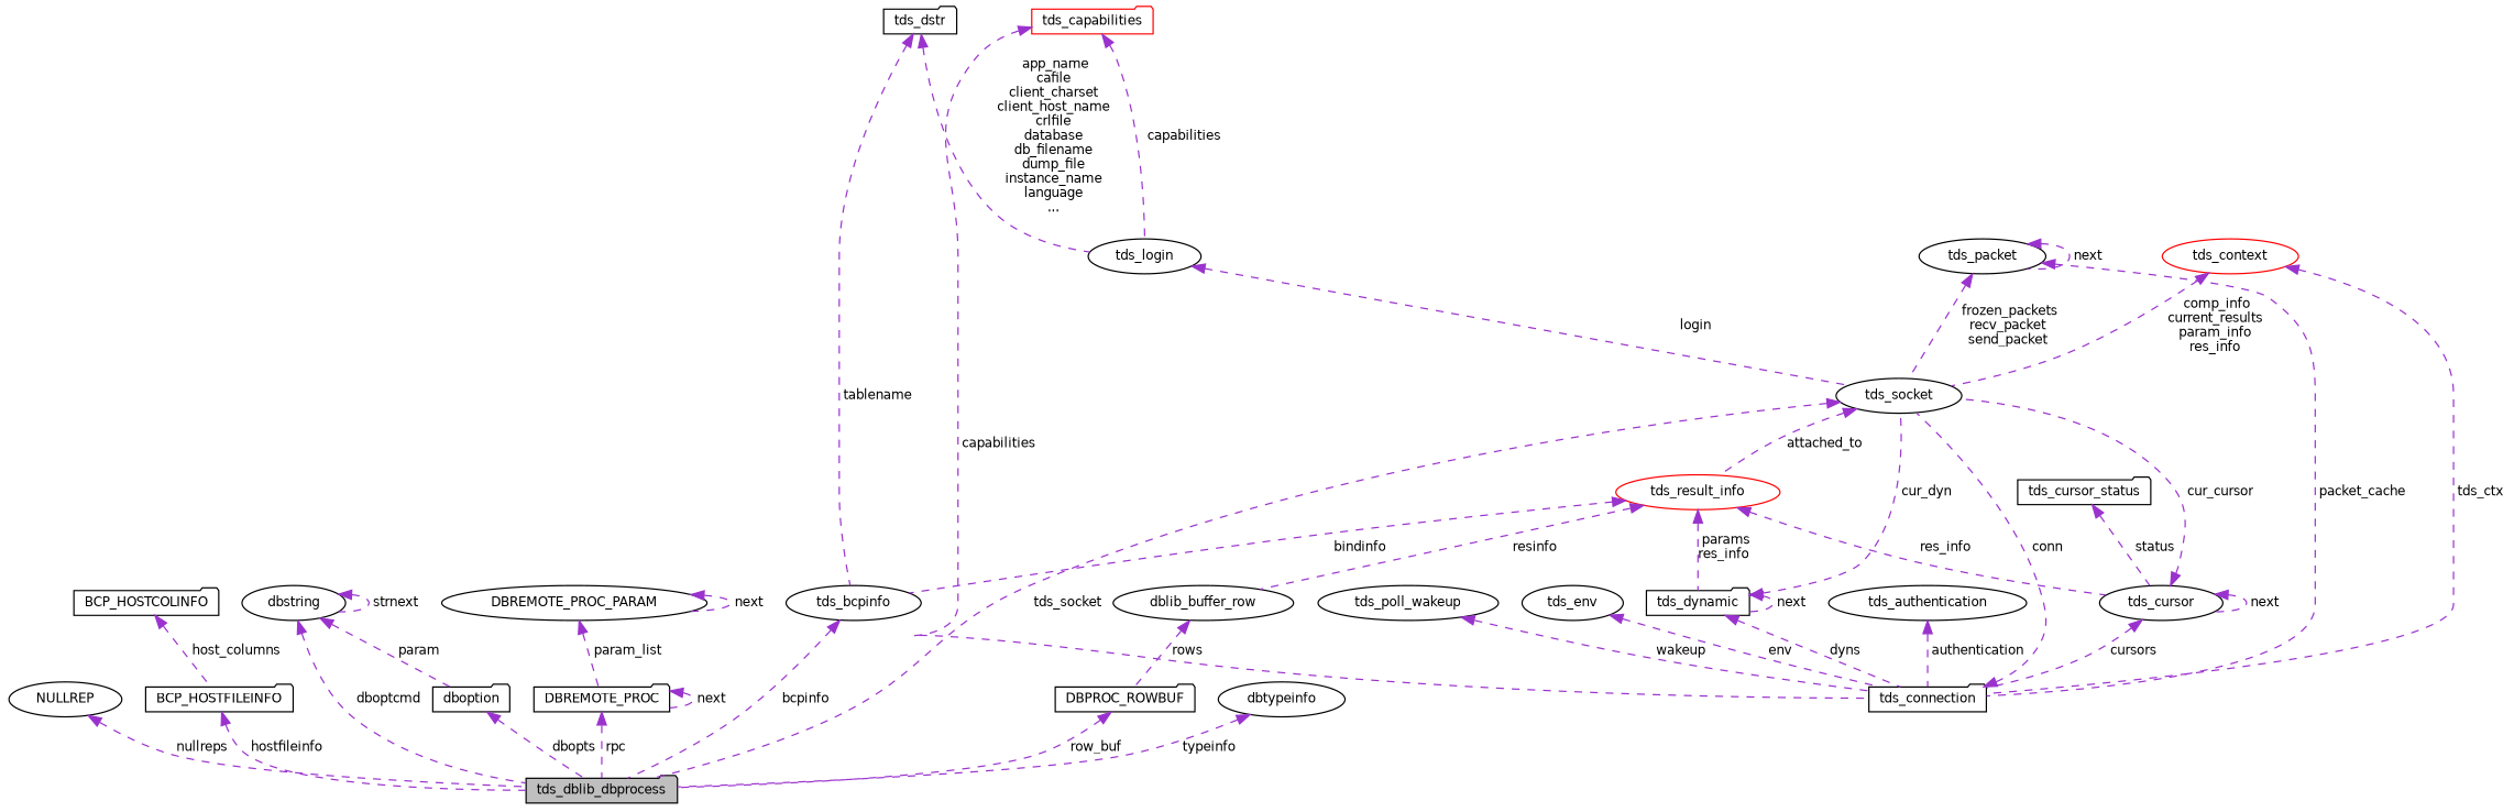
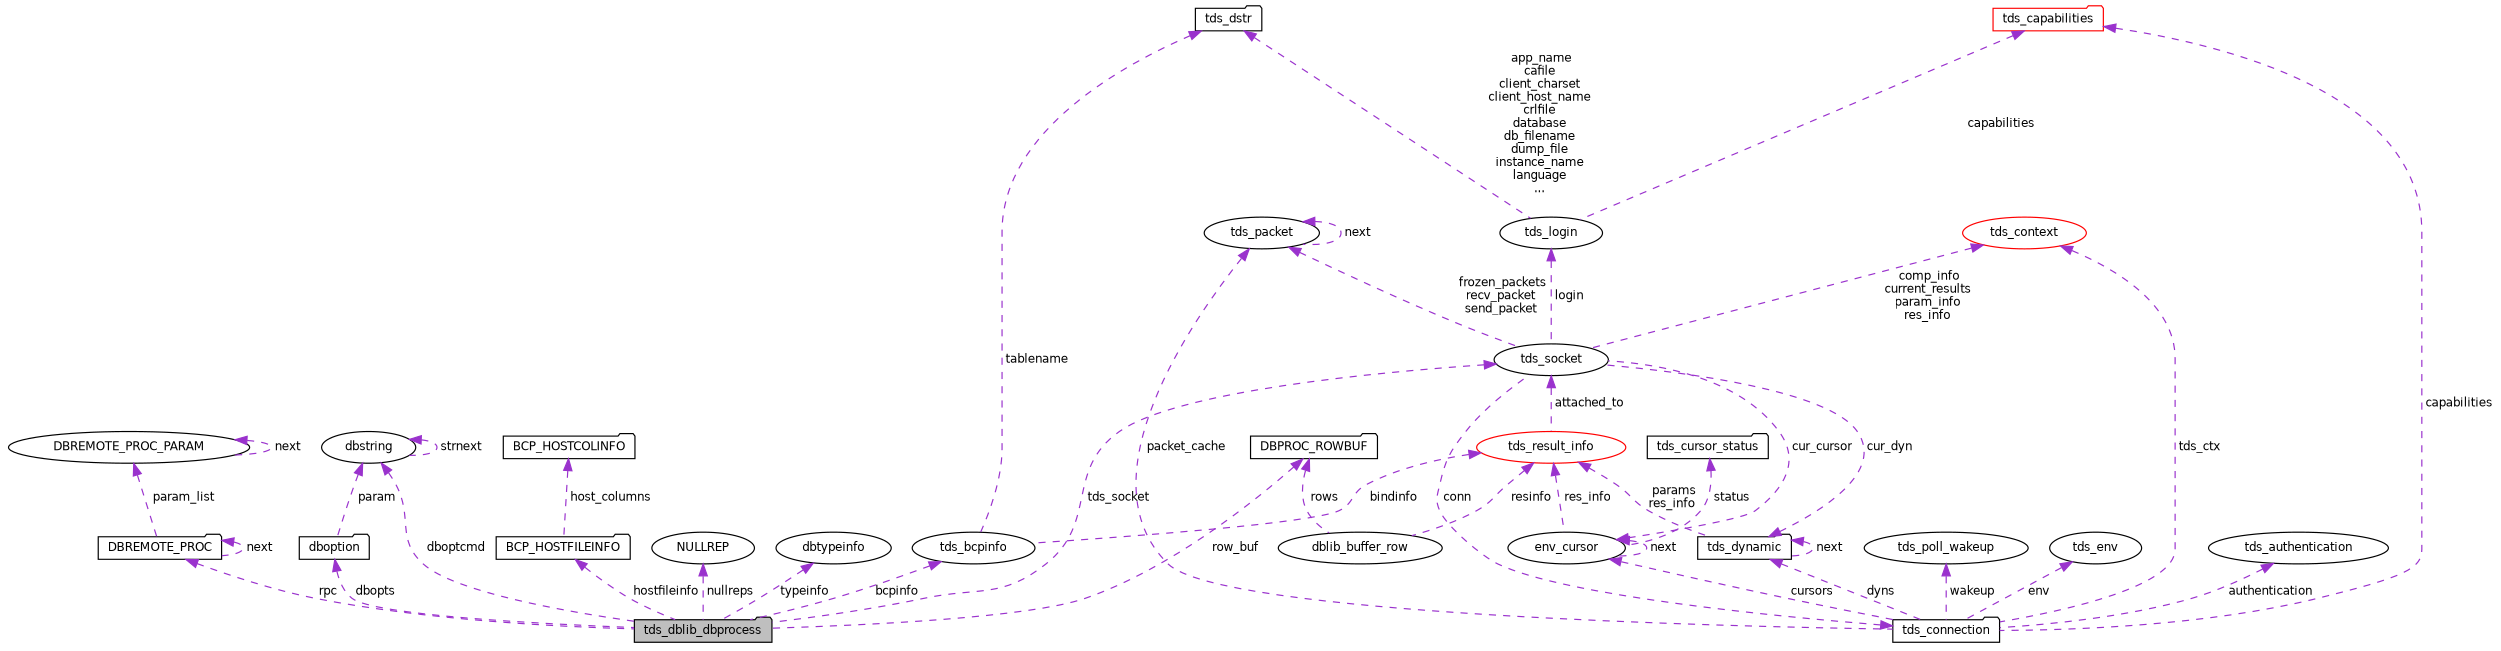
  digraph {
    rankdir=TB
    node [color=black fillcolor=white fontname=Helvetica fontsize=10 shape=ellipse style=filled]
    edge [color=darkorchid3 dir=back fontname=Helvetica fontsize=10 labelfontname=Helvetica labelfontsize=10 style=dashed]
    n1 [fillcolor=grey75 fontcolor=black height=0.2 label=tds_dblib_dbprocess shape=folder width=0.4]
    n2 [height=0.2 label=NULLREP width=0.4]
    n3 [height=0.2 label=BCP_HOSTFILEINFO shape=folder width=0.4]
    n4 [height=0.2 label=BCP_HOSTCOLINFO shape=folder width=0.4]
    n5 [height=0.2 label=tds_socket width=0.4]
    n6 [color=red height=0.2 label=tds_result_info width=0.4]
    n7 [height=0.2 label=tds_bcpinfo width=0.4]
    n8 [height=0.2 label=tds_dynamic shape=folder width=0.4]
-   n9 [height=0.2 label=tds_cursor width=0.4]
+   n9 [height=0.2 label=env_cursor width=0.4]
    n10 [height=0.2 label=dblib_buffer_row width=0.4]
    n11 [height=0.2 label=tds_login width=0.4]
    n12 [color=red height=0.2 label=tds_capabilities shape=folder width=0.4]
    n13 [height=0.2 label=tds_connection shape=folder width=0.4]
    n14 [height=0.2 label=tds_dstr shape=folder width=0.4]
    n15 [height=0.2 label=tds_packet width=0.4]
    n16 [height=0.2 label=DBPROC_ROWBUF shape=folder width=0.4]
    n17 [height=0.2 label=tds_cursor_status shape=folder width=0.4]
    n18 [height=0.2 label=tds_poll_wakeup width=0.4]
    n19 [height=0.2 label=tds_env width=0.4]
    n20 [color=red height=0.2 label=tds_context width=0.4]
    n21 [height=0.2 label=tds_authentication width=0.4]
    n22 [height=0.2 label=dbstring width=0.4]
    n23 [height=0.2 label=dboption shape=folder width=0.4]
    n24 [height=0.2 label=DBREMOTE_PROC shape=folder width=0.4]
    n25 [height=0.2 label=DBREMOTE_PROC_PARAM width=0.4]
    n26 [height=0.2 label=dbtypeinfo width=0.4]
    n2 -> n1 [label=" nullreps"]
    n3 -> n1 [label=" hostfileinfo"]
    n4 -> n3 [label=" host_columns"]
    n5 -> n1 [label=" tds_socket"]
    n5 -> n6 [label=" attached_to"]
    n6 -> n7 [label=" bindinfo"]
    n6 -> n8 [label=" params\nres_info"]
    n6 -> n9 [label=" res_info"]
    n6 -> n10 [label=" resinfo"]
    n7 -> n1 [label=" bcpinfo"]
    n8 -> n5 [label=" cur_dyn"]
    n8 -> n8 [label=" next"]
    n8 -> n13 [label=" dyns"]
    n9 -> n5 [label=" cur_cursor"]
    n9 -> n9 [label=" next"]
    n9 -> n13 [label=" cursors"]
-   n10 -> n16 [label=" rows"]
+   n16 -> n10 [label=" rows"]
    n11 -> n5 [label=" login"]
    n12 -> n11 [label=" capabilities"]
    n12 -> n13 [label=" capabilities"]
    n13 -> n5 [label=" conn"]
    n14 -> n7 [label=" tablename"]
    n14 -> n11 [label=" app_name\ncafile\nclient_charset\nclient_host_name\ncrlfile\ndatabase\ndb_filename\ndump_file\ninstance_name\nlanguage\n..."]
    n15 -> n5 [label=" frozen_packets\nrecv_packet\nsend_packet"]
    n15 -> n13 [label=" packet_cache"]
    n15 -> n15 [label=" next"]
    n16 -> n1 [label=" row_buf"]
    n17 -> n9 [label=" status"]
    n18 -> n13 [label=" wakeup"]
    n19 -> n13 [label=" env"]
    n20 -> n5 [label=" comp_info\ncurrent_results\nparam_info\nres_info"]
    n20 -> n13 [label=" tds_ctx"]
    n21 -> n13 [label=" authentication"]
    n22 -> n1 [label=" dboptcmd"]
    n22 -> n22 [label=" strnext"]
    n22 -> n23 [label=" param"]
    n23 -> n1 [label=" dbopts"]
    n24 -> n1 [label=" rpc"]
    n24 -> n24 [label=" next"]
    n25 -> n24 [label=" param_list"]
    n25 -> n25 [label=" next"]
    n26 -> n1 [label=" typeinfo"]
  }
